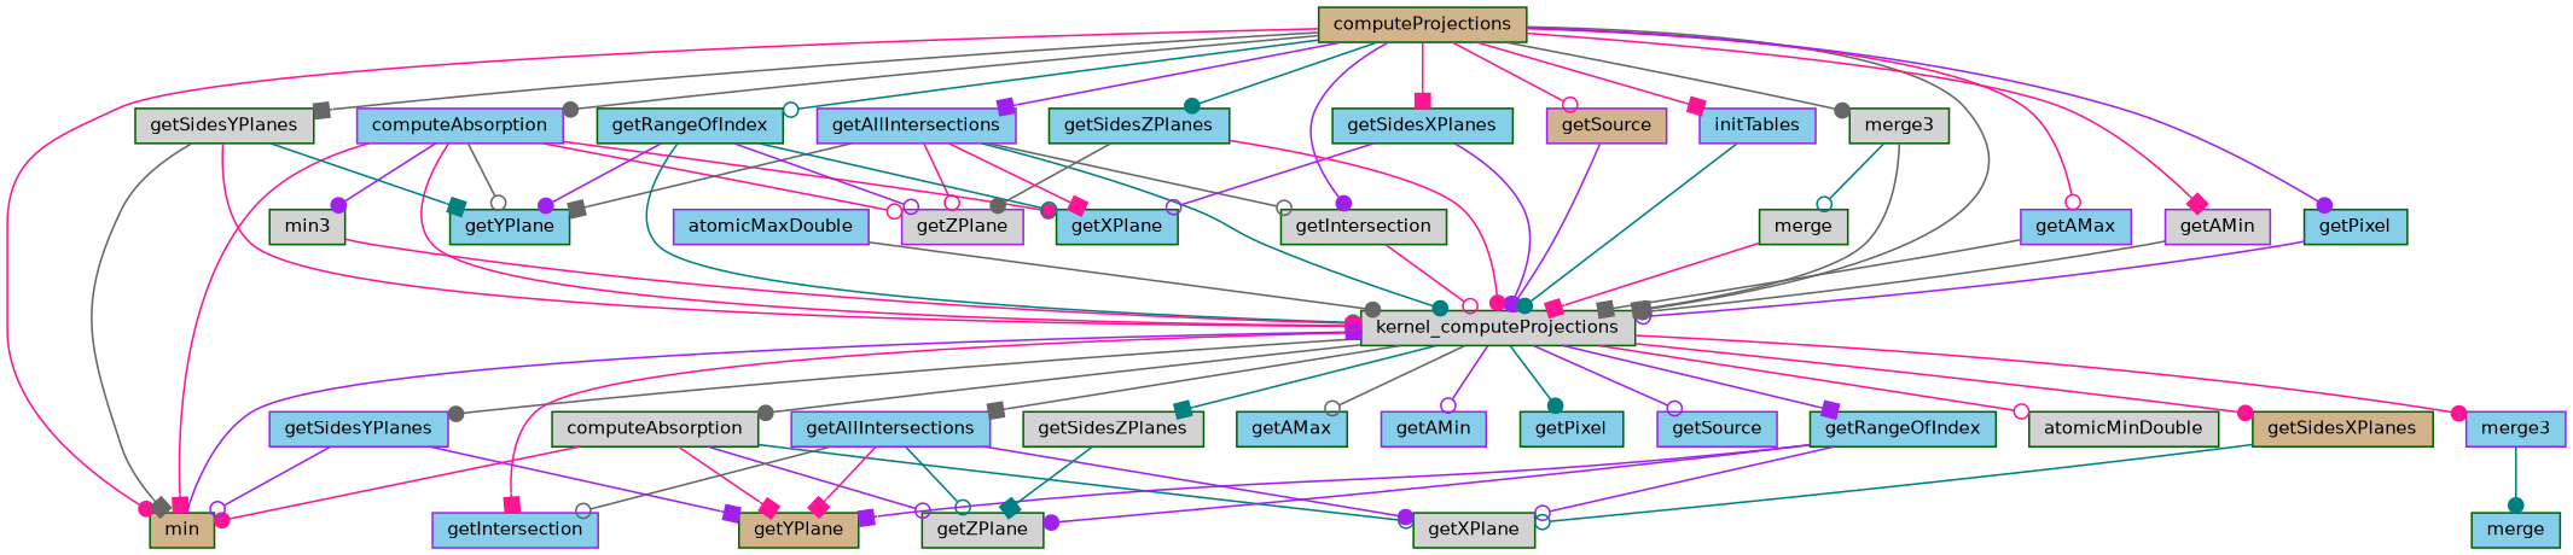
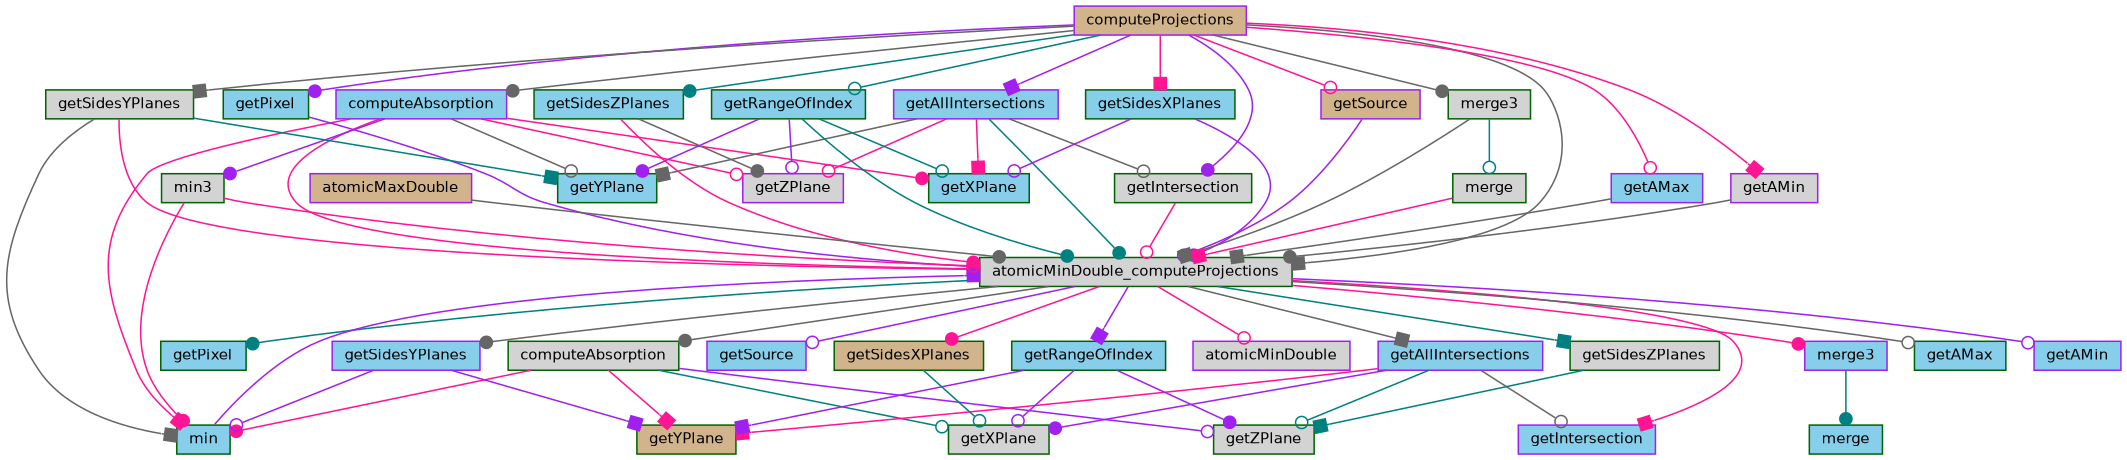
  digraph {
    rankdir=TB
    node [color=darkgreen fillcolor=skyblue fontname=Helvetica fontsize=10 shape=box style=filled]
    edge [arrowhead=dot color=deeppink fontname=Helvetica fontsize=10 labelfontname=Helvetica labelfontsize=10 style=solid]
-   n1 [fillcolor=tan fontcolor=black height=0.2 label=computeProjections width=0.4]
+   n1 [color=purple fillcolor=tan fontcolor=black height=0.2 label=computeProjections width=0.4]
    n2 [color=purple height=0.2 label=computeAbsorption width=0.4]
-   n3 [fillcolor=lightgrey height=0.2 label=kernel_computeProjections width=0.4]
+   n3 [fillcolor=lightgrey height=0.2 label=atomicMinDouble_computeProjections width=0.4]
    n4 [color=purple height=0.2 label=getAllIntersections width=0.4]
    n5 [fillcolor=lightgrey height=0.2 label=getIntersection width=0.4]
    n6 [color=purple height=0.2 label=getAMax width=0.4]
    n7 [color=purple fillcolor=lightgrey height=0.2 label=getAMin width=0.4]
    n8 [height=0.2 label=getPixel width=0.4]
    n9 [height=0.2 label=getRangeOfIndex width=0.4]
    n10 [height=0.2 label=getSidesXPlanes width=0.4]
    n11 [fillcolor=lightgrey height=0.2 label=getSidesYPlanes width=0.4]
    n12 [height=0.2 label=getSidesZPlanes width=0.4]
    n13 [color=purple fillcolor=tan height=0.2 label=getSource width=0.4]
-   n14 [color=purple height=0.2 label=initTables width=0.4]
    n15 [fillcolor=lightgrey height=0.2 label=merge3 width=0.4]
    n16 [height=0.2 label=getXPlane width=0.4]
    n17 [height=0.2 label=getYPlane width=0.4]
    n18 [color=purple fillcolor=lightgrey height=0.2 label=getZPlane width=0.4]
-   n19 [fillcolor=tan height=0.2 label=min width=0.4]
+   n19 [height=0.2 label=min width=0.4]
    n20 [fillcolor=lightgrey height=0.2 label=min3 width=0.4]
-   n21 [fillcolor=lightgrey height=0.2 label=atomicMinDouble width=0.4]
+   n21 [color=purple fillcolor=lightgrey height=0.2 label=atomicMinDouble width=0.4]
    n22 [fillcolor=lightgrey height=0.2 label=computeAbsorption width=0.4]
    n23 [color=purple height=0.2 label=getAllIntersections width=0.4]
    n24 [color=purple height=0.2 label=getIntersection width=0.4]
    n25 [height=0.2 label=getAMax width=0.4]
    n26 [color=purple height=0.2 label=getAMin width=0.4]
    n27 [height=0.2 label=getPixel width=0.4]
    n28 [height=0.2 label=getRangeOfIndex width=0.4]
    n29 [fillcolor=tan height=0.2 label=getSidesXPlanes width=0.4]
    n30 [color=purple height=0.2 label=getSidesYPlanes width=0.4]
    n31 [fillcolor=lightgrey height=0.2 label=getSidesZPlanes width=0.4]
    n32 [color=purple height=0.2 label=getSource width=0.4]
    n33 [color=purple height=0.2 label=merge3 width=0.4]
    n34 [fillcolor=lightgrey height=0.2 label=merge width=0.4]
-   n35 [color=purple height=0.2 label=atomicMaxDouble width=0.4]
+   n35 [color=purple fillcolor=tan height=0.2 label=atomicMaxDouble width=0.4]
    n36 [fillcolor=lightgrey height=0.2 label=getXPlane width=0.4]
    n37 [fillcolor=tan height=0.2 label=getYPlane width=0.4]
    n38 [fillcolor=lightgrey height=0.2 label=getZPlane width=0.4]
    n39 [height=0.2 label=merge width=0.4]
    n1 -> n2 [color=gray40]
    n1 -> n3 [arrowhead=box color=gray40]
    n1 -> n4 [arrowhead=box color=purple]
    n1 -> n5 [color=purple]
    n1 -> n6 [arrowhead=odot]
    n1 -> n7 [arrowhead=box]
    n1 -> n8 [color=purple]
    n1 -> n9 [arrowhead=odot color=teal]
    n1 -> n10 [arrowhead=box]
    n1 -> n11 [arrowhead=box color=gray40]
    n1 -> n12 [color=teal]
    n1 -> n13 [arrowhead=odot]
-   n1 -> n14 [arrowhead=box]
    n1 -> n15 [color=gray40]
    n2 -> n3
    n2 -> n16
    n2 -> n17 [arrowhead=odot color=gray40]
    n2 -> n18 [arrowhead=odot]
    n2 -> n19 [arrowhead=box]
    n2 -> n20 [color=purple]
    n3 -> n21 [arrowhead=odot]
    n3 -> n22 [color=gray40]
    n3 -> n23 [arrowhead=box color=gray40]
    n3 -> n24 [arrowhead=box]
    n3 -> n25 [arrowhead=odot color=gray40]
    n3 -> n26 [arrowhead=odot color=purple]
    n3 -> n27 [color=teal]
    n3 -> n28 [arrowhead=box color=purple]
    n3 -> n29
    n3 -> n30 [color=gray40]
    n3 -> n31 [arrowhead=box color=teal]
    n3 -> n32 [arrowhead=odot color=purple]
    n3 -> n33
    n4 -> n3 [color=teal]
    n4 -> n5 [arrowhead=odot color=gray40]
    n4 -> n16 [arrowhead=box]
    n4 -> n17 [arrowhead=box color=gray40]
    n4 -> n18 [arrowhead=odot]
    n5 -> n3 [arrowhead=odot]
    n6 -> n3 [arrowhead=box color=gray40]
    n7 -> n3 [color=gray40]
    n8 -> n3 [arrowhead=odot color=purple]
    n9 -> n3 [color=teal]
    n9 -> n16 [arrowhead=odot color=teal]
    n9 -> n17 [color=purple]
    n9 -> n18 [arrowhead=odot color=purple]
    n10 -> n3 [color=purple]
    n10 -> n16 [arrowhead=odot color=purple]
    n11 -> n3 [arrowhead=box]
    n11 -> n17 [arrowhead=box color=teal]
    n11 -> n19 [arrowhead=box color=gray40]
    n12 -> n3
    n12 -> n18 [color=gray40]
    n13 -> n3 [arrowhead=odot color=purple]
-   n14 -> n3 [color=teal]
    n15 -> n3 [arrowhead=box color=gray40]
    n15 -> n34 [arrowhead=odot color=teal]
    n19 -> n3 [arrowhead=box color=purple]
    n20 -> n3 [arrowhead=odot]
-   n1 -> n19
+   n20 -> n19
    n22 -> n19
    n22 -> n36 [arrowhead=odot color=teal]
    n22 -> n37 [arrowhead=box]
    n22 -> n38 [arrowhead=odot color=purple]
    n23 -> n24 [arrowhead=odot color=gray40]
    n23 -> n36 [color=purple]
    n23 -> n37 [arrowhead=box]
    n23 -> n38 [arrowhead=odot color=teal]
    n28 -> n36 [arrowhead=odot color=purple]
    n28 -> n37 [arrowhead=box color=purple]
    n28 -> n38 [color=purple]
    n29 -> n36 [arrowhead=odot color=teal]
    n30 -> n19 [arrowhead=odot color=purple]
    n30 -> n37 [arrowhead=box color=purple]
    n31 -> n38 [arrowhead=box color=teal]
    n33 -> n39 [color=teal]
    n34 -> n3 [arrowhead=box]
    n35 -> n3 [color=gray40]
  }
